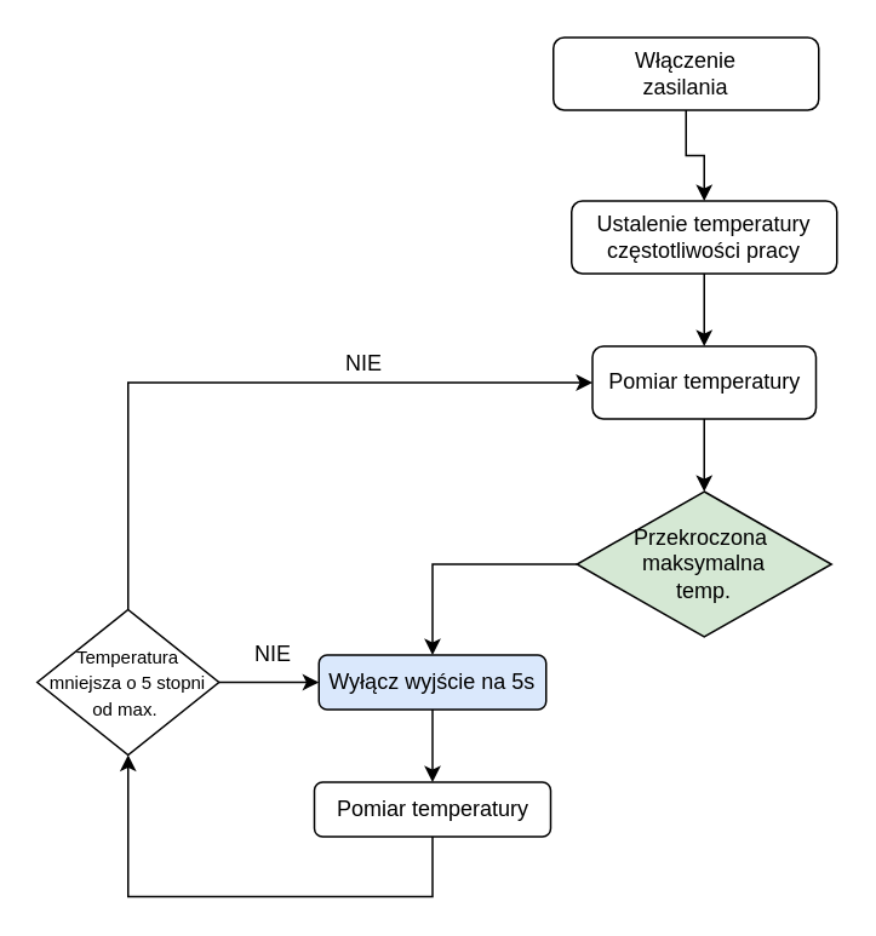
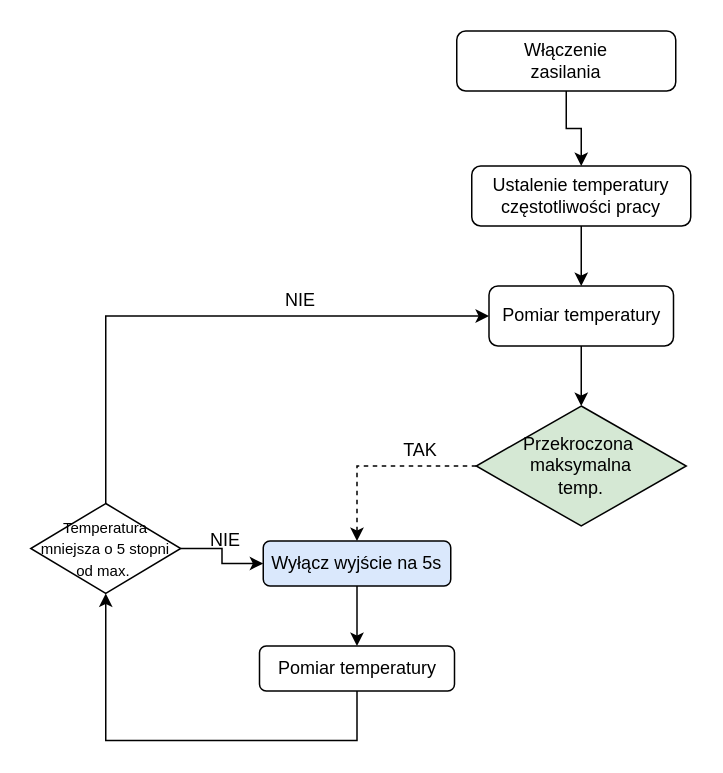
  <mxCell id="0" />
  <mxCell id="1" parent="0" />
  <mxCell id="2" value="" style="edgeStyle=orthogonalEdgeStyle;rounded=0;orthogonalLoop=1;jettySize=auto;html=1;" edge="1" parent="1" source="3" target="5"><mxGeometry relative="1" as="geometry" /></mxCell>
  <mxCell id="3" value="Włączenie &lt;br&gt;zasilania" style="rounded=1;whiteSpace=wrap;html=1;fontSize=12;glass=0;strokeWidth=1;shadow=0;" parent="1" vertex="1"><mxGeometry x="304" y="20" width="146" height="40" as="geometry" /></mxCell>
  <mxCell id="4" value="" style="edgeStyle=orthogonalEdgeStyle;rounded=0;orthogonalLoop=1;jettySize=auto;html=1;" edge="1" parent="1" source="5" target="7"><mxGeometry relative="1" as="geometry" /></mxCell>
  <mxCell id="5" value="Ustalenie temperatury częstotliwości pracy" style="rounded=1;whiteSpace=wrap;html=1;" vertex="1" parent="1"><mxGeometry x="314" y="110" width="146" height="40" as="geometry" /></mxCell>
  <mxCell id="6" value="" style="edgeStyle=orthogonalEdgeStyle;rounded=0;orthogonalLoop=1;jettySize=auto;html=1;" edge="1" parent="1" source="7" target="9"><mxGeometry relative="1" as="geometry" /></mxCell>
  <mxCell id="7" value="Pomiar temperatury" style="rounded=1;whiteSpace=wrap;html=1;" vertex="1" parent="1"><mxGeometry x="325.5" y="190" width="123" height="40" as="geometry" /></mxCell>
- <mxCell id="8" value="" style="edgeStyle=orthogonalEdgeStyle;rounded=0;orthogonalLoop=1;jettySize=auto;html=1;" edge="1" parent="1" source="9" target="11"><mxGeometry relative="1" as="geometry"><mxPoint x="207" y="310" as="targetPoint" /></mxGeometry></mxCell>
+ <mxCell id="8" value="" style="edgeStyle=orthogonalEdgeStyle;rounded=0;orthogonalLoop=1;jettySize=auto;html=1;dashed=1;" edge="1" parent="1" source="9" target="11"><mxGeometry relative="1" as="geometry"><mxPoint x="207" y="310" as="targetPoint" /></mxGeometry></mxCell>
  <mxCell id="9" value="Przekroczona&amp;nbsp;&lt;br&gt;maksymalna&lt;br&gt;temp." style="rhombus;whiteSpace=wrap;html=1;fillColor=#d5e8d4;" vertex="1" parent="1"><mxGeometry x="317" y="270" width="140" height="80" as="geometry" /></mxCell>
  <mxCell id="10" value="" style="edgeStyle=orthogonalEdgeStyle;rounded=0;orthogonalLoop=1;jettySize=auto;html=1;" edge="1" parent="1" source="11" target="14"><mxGeometry relative="1" as="geometry" /></mxCell>
  <mxCell id="11" value="Wyłącz wyjście na 5s" style="rounded=1;whiteSpace=wrap;html=1;fillColor=#dae8fc;" vertex="1" parent="1"><mxGeometry x="175" y="360" width="125" height="30" as="geometry" /></mxCell>
+ <mxCell id="12" value="TAK" style="text;html=1;strokeColor=none;fillColor=none;align=center;verticalAlign=middle;whiteSpace=wrap;rounded=0;" vertex="1" parent="1"><mxGeometry x="260" y="290" width="40" height="20" as="geometry" /></mxCell>
  <mxCell id="13" value="" style="edgeStyle=orthogonalEdgeStyle;rounded=0;orthogonalLoop=1;jettySize=auto;html=1;entryX=0.5;entryY=1;entryDx=0;entryDy=0;" edge="1" parent="1" source="14" target="17"><mxGeometry relative="1" as="geometry"><mxPoint x="237.5" y="525" as="targetPoint" /><Array as="points"><mxPoint x="238" y="493" /><mxPoint x="70" y="493" /></Array></mxGeometry></mxCell>
  <mxCell id="14" value="Pomiar temperatury" style="rounded=1;whiteSpace=wrap;html=1;" vertex="1" parent="1"><mxGeometry x="172.5" y="430" width="130" height="30" as="geometry" /></mxCell>
  <mxCell id="15" value="" style="edgeStyle=orthogonalEdgeStyle;rounded=0;orthogonalLoop=1;jettySize=auto;html=1;" edge="1" parent="1" source="17" target="11"><mxGeometry relative="1" as="geometry" /></mxCell>
  <mxCell id="16" value="" style="edgeStyle=orthogonalEdgeStyle;rounded=0;orthogonalLoop=1;jettySize=auto;html=1;" edge="1" parent="1" source="17" target="7"><mxGeometry relative="1" as="geometry"><mxPoint x="70" y="215" as="targetPoint" /><Array as="points"><mxPoint x="70" y="210" /></Array></mxGeometry></mxCell>
- <mxCell id="17" value="&lt;font style=&quot;font-size: 10px&quot;&gt;Temperatura mniejsza o 5 stopni od max.&amp;nbsp;&lt;/font&gt;" style="rhombus;whiteSpace=wrap;html=1;" vertex="1" parent="1"><mxGeometry x="20" y="335" width="100" height="80" as="geometry" /></mxCell>
+ <mxCell id="17" value="&lt;font style=&quot;font-size: 10px&quot;&gt;Temperatura mniejsza o 5 stopni od max.&amp;nbsp;&lt;/font&gt;" style="rhombus;whiteSpace=wrap;html=1;" vertex="1" parent="1"><mxGeometry x="20" y="335" width="100" height="60" as="geometry" /></mxCell>
  <mxCell id="18" value="NIE" style="text;html=1;strokeColor=none;fillColor=none;align=center;verticalAlign=middle;whiteSpace=wrap;rounded=0;" vertex="1" parent="1"><mxGeometry x="130" y="350" width="40" height="20" as="geometry" /></mxCell>
  <mxCell id="19" value="NIE" style="text;html=1;strokeColor=none;fillColor=none;align=center;verticalAlign=middle;whiteSpace=wrap;rounded=0;" vertex="1" parent="1"><mxGeometry x="180" y="190" width="40" height="20" as="geometry" /></mxCell>
